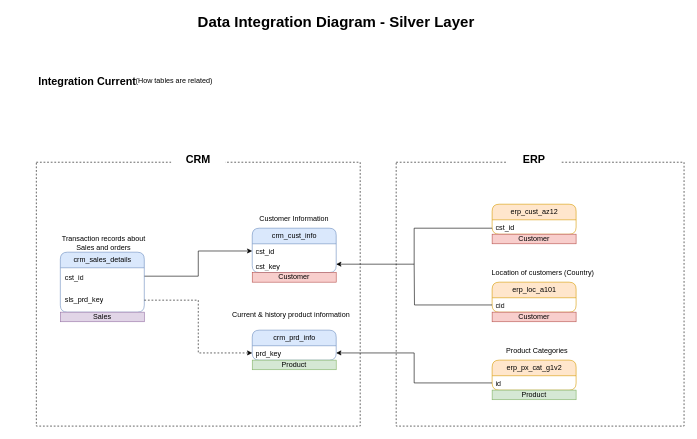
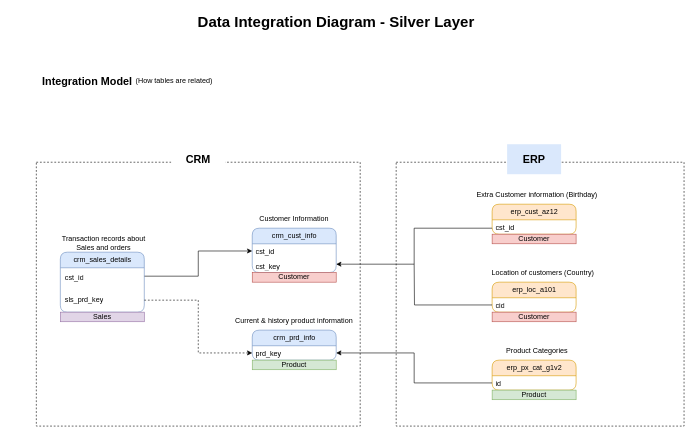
  <mxCell id="0" />
  <mxCell id="1" parent="0" />
  <mxCell id="2" style="edgeStyle=orthogonalEdgeStyle;rounded=0;orthogonalLoop=1;jettySize=auto;html=1;entryX=0;entryY=0.5;entryDx=0;entryDy=0;" edge="1" parent="1" target="7"><mxGeometry relative="1" as="geometry"><mxPoint x="410" y="460" as="targetPoint" /><mxPoint x="240" y="460" as="sourcePoint" /><Array as="points"><mxPoint x="330" y="460" /><mxPoint x="330" y="418" /></Array></mxGeometry></mxCell>
  <mxCell id="3" value="crm_sales_details" style="swimlane;fontStyle=0;childLayout=stackLayout;horizontal=1;startSize=26;fillColor=#dae8fc;horizontalStack=0;resizeParent=1;resizeParentMax=0;resizeLast=0;collapsible=1;marginBottom=0;html=1;rounded=1;strokeColor=#6c8ebf;" vertex="1" parent="1"><mxGeometry x="100" y="420" width="140" height="100" as="geometry"><mxRectangle x="160" y="240" width="110" height="30" as="alternateBounds" /></mxGeometry></mxCell>
  <mxCell id="4" value="cst_id" style="text;strokeColor=none;fillColor=none;align=left;verticalAlign=middle;spacingLeft=4;spacingRight=4;overflow=hidden;rotatable=0;points=[[0,0.5],[1,0.5]];portConstraint=eastwest;whiteSpace=wrap;html=1;perimeterSpacing=0;spacing=4;spacingTop=-1;spacingBottom=0;fontSize=12;horizontal=1;" vertex="1" parent="3"><mxGeometry y="26" width="140" height="34" as="geometry" /></mxCell>
  <mxCell id="5" value="sls_prd_key" style="text;strokeColor=none;fillColor=none;align=left;verticalAlign=middle;spacingLeft=4;spacingRight=4;overflow=hidden;rotatable=0;points=[[0,0.5],[1,0.5]];portConstraint=eastwest;whiteSpace=wrap;html=1;perimeterSpacing=0;spacing=4;spacingTop=-1;spacingBottom=0;fontSize=12;horizontal=1;" vertex="1" parent="3"><mxGeometry y="60" width="140" height="40" as="geometry" /></mxCell>
  <mxCell id="6" value="crm_cust_info" style="swimlane;fontStyle=0;childLayout=stackLayout;horizontal=1;startSize=26;fillColor=#dae8fc;horizontalStack=0;resizeParent=1;resizeParentMax=0;resizeLast=0;collapsible=1;marginBottom=0;html=1;rounded=1;strokeColor=#6c8ebf;" vertex="1" parent="1"><mxGeometry x="420" y="380" width="140" height="74" as="geometry"><mxRectangle x="160" y="240" width="110" height="30" as="alternateBounds" /></mxGeometry></mxCell>
  <mxCell id="7" value="cst_id" style="text;strokeColor=none;fillColor=none;align=left;verticalAlign=top;spacingLeft=4;spacingRight=4;overflow=hidden;rotatable=0;points=[[0,0.5],[1,0.5]];portConstraint=eastwest;whiteSpace=wrap;html=1;" vertex="1" parent="6"><mxGeometry y="26" width="140" height="24" as="geometry" /></mxCell>
  <mxCell id="8" value="cst_key" style="text;strokeColor=none;fillColor=none;align=left;verticalAlign=top;spacingLeft=4;spacingRight=4;overflow=hidden;rotatable=0;points=[[0,0.5],[1,0.5]];portConstraint=eastwest;whiteSpace=wrap;html=1;" vertex="1" parent="6"><mxGeometry y="50" width="140" height="24" as="geometry" /></mxCell>
  <mxCell id="9" value="crm_prd_info" style="swimlane;fontStyle=0;childLayout=stackLayout;horizontal=1;startSize=26;fillColor=#dae8fc;horizontalStack=0;resizeParent=1;resizeParentMax=0;resizeLast=0;collapsible=1;marginBottom=0;html=1;rounded=1;strokeColor=#6c8ebf;" vertex="1" parent="1"><mxGeometry x="420" y="550" width="140" height="50" as="geometry"><mxRectangle x="160" y="240" width="110" height="30" as="alternateBounds" /></mxGeometry></mxCell>
  <mxCell id="10" value="prd_key" style="text;strokeColor=none;fillColor=none;align=left;verticalAlign=top;spacingLeft=4;spacingRight=4;overflow=hidden;rotatable=0;points=[[0,0.5],[1,0.5]];portConstraint=eastwest;whiteSpace=wrap;html=1;" vertex="1" parent="9"><mxGeometry y="26" width="140" height="24" as="geometry" /></mxCell>
  <mxCell id="11" style="edgeStyle=orthogonalEdgeStyle;rounded=0;orthogonalLoop=1;jettySize=auto;html=1;exitX=1;exitY=0.5;exitDx=0;exitDy=0;dashed=1;" edge="1" parent="1" source="5" target="10"><mxGeometry relative="1" as="geometry"><Array as="points"><mxPoint x="330" y="500" /><mxPoint x="330" y="588" /></Array></mxGeometry></mxCell>
  <mxCell id="12" value="Transaction records about Sales and orders" style="text;html=1;align=center;verticalAlign=middle;whiteSpace=wrap;rounded=0;" vertex="1" parent="1"><mxGeometry x="100" y="400" width="145" height="10" as="geometry" /></mxCell>
  <mxCell id="13" value="Customer Information" style="text;html=1;align=center;verticalAlign=middle;whiteSpace=wrap;rounded=0;" vertex="1" parent="1"><mxGeometry x="420" y="350" width="140" height="30" as="geometry" /></mxCell>
- <mxCell id="14" value="Current &amp;amp; history product information" style="text;html=1;align=center;verticalAlign=middle;whiteSpace=wrap;rounded=0;" vertex="1" parent="1"><mxGeometry x="385" y="510" width="200" height="30" as="geometry" /></mxCell>
+ <mxCell id="14" value="Current &amp;amp; history product information" style="text;html=1;align=center;verticalAlign=middle;whiteSpace=wrap;rounded=0;" vertex="1" parent="1"><mxGeometry x="390" y="520" width="200" height="30" as="geometry" /></mxCell>
  <mxCell id="15" value="erp_cust_az12" style="swimlane;fontStyle=0;childLayout=stackLayout;horizontal=1;startSize=26;fillColor=#ffe6cc;horizontalStack=0;resizeParent=1;resizeParentMax=0;resizeLast=0;collapsible=1;marginBottom=0;html=1;rounded=1;strokeColor=#d79b00;" vertex="1" parent="1"><mxGeometry x="820" y="340" width="140" height="50" as="geometry"><mxRectangle x="160" y="240" width="110" height="30" as="alternateBounds" /></mxGeometry></mxCell>
  <mxCell id="16" value="cst_id" style="text;strokeColor=none;fillColor=none;align=left;verticalAlign=top;spacingLeft=4;spacingRight=4;overflow=hidden;rotatable=0;points=[[0,0.5],[1,0.5]];portConstraint=eastwest;whiteSpace=wrap;html=1;" vertex="1" parent="15"><mxGeometry y="26" width="140" height="24" as="geometry" /></mxCell>
+ <mxCell id="17" value="Extra Customer information (Birthday)" style="text;html=1;align=center;verticalAlign=middle;whiteSpace=wrap;rounded=0;" vertex="1" parent="1"><mxGeometry x="790" y="310" width="210" height="30" as="geometry" /></mxCell>
  <mxCell id="18" style="edgeStyle=orthogonalEdgeStyle;rounded=0;orthogonalLoop=1;jettySize=auto;html=1;entryX=1;entryY=0.5;entryDx=0;entryDy=0;" edge="1" parent="1"><mxGeometry relative="1" as="geometry"><mxPoint x="820" y="380" as="sourcePoint" /><mxPoint x="560" y="440" as="targetPoint" /><Array as="points"><mxPoint x="820" y="380" /><mxPoint x="690" y="380" /><mxPoint x="690" y="440" /></Array></mxGeometry></mxCell>
  <mxCell id="19" value="erp_loc_a101" style="swimlane;fontStyle=0;childLayout=stackLayout;horizontal=1;startSize=26;fillColor=#ffe6cc;horizontalStack=0;resizeParent=1;resizeParentMax=0;resizeLast=0;collapsible=1;marginBottom=0;html=1;rounded=1;strokeColor=#d79b00;" vertex="1" parent="1"><mxGeometry x="820" y="470" width="140" height="50" as="geometry"><mxRectangle x="160" y="240" width="110" height="30" as="alternateBounds" /></mxGeometry></mxCell>
  <mxCell id="20" style="edgeStyle=orthogonalEdgeStyle;rounded=0;orthogonalLoop=1;jettySize=auto;html=1;curved=0;endArrow=none;startFill=0;" edge="1" parent="19" source="21"><mxGeometry relative="1" as="geometry"><mxPoint x="-130" y="-30" as="targetPoint" /></mxGeometry></mxCell>
  <mxCell id="21" value="cid" style="text;strokeColor=none;fillColor=none;align=left;verticalAlign=top;spacingLeft=4;spacingRight=4;overflow=hidden;rotatable=0;points=[[0,0.5],[1,0.5]];portConstraint=eastwest;whiteSpace=wrap;html=1;" vertex="1" parent="19"><mxGeometry y="26" width="140" height="24" as="geometry" /></mxCell>
  <mxCell id="22" value="Location of customers (Country)" style="text;html=1;align=center;verticalAlign=middle;whiteSpace=wrap;rounded=0;" vertex="1" parent="1"><mxGeometry x="800" y="440" width="210" height="30" as="geometry" /></mxCell>
  <mxCell id="23" value="erp_px_cat_g1v2" style="swimlane;fontStyle=0;childLayout=stackLayout;horizontal=1;startSize=26;fillColor=#ffe6cc;horizontalStack=0;resizeParent=1;resizeParentMax=0;resizeLast=0;collapsible=1;marginBottom=0;html=1;rounded=1;strokeColor=#d79b00;" vertex="1" parent="1"><mxGeometry x="820" y="600" width="140" height="50" as="geometry"><mxRectangle x="160" y="240" width="110" height="30" as="alternateBounds" /></mxGeometry></mxCell>
  <mxCell id="24" value="id" style="text;strokeColor=none;fillColor=none;align=left;verticalAlign=top;spacingLeft=4;spacingRight=4;overflow=hidden;rotatable=0;points=[[0,0.5],[1,0.5]];portConstraint=eastwest;whiteSpace=wrap;html=1;" vertex="1" parent="23"><mxGeometry y="26" width="140" height="24" as="geometry" /></mxCell>
  <mxCell id="25" style="edgeStyle=orthogonalEdgeStyle;rounded=0;orthogonalLoop=1;jettySize=auto;html=1;entryX=1;entryY=0.5;entryDx=0;entryDy=0;" edge="1" parent="1" source="24" target="10"><mxGeometry relative="1" as="geometry"><Array as="points"><mxPoint x="690" y="638" /><mxPoint x="690" y="588" /></Array></mxGeometry></mxCell>
  <mxCell id="26" value="Product Categories" style="text;html=1;align=center;verticalAlign=middle;whiteSpace=wrap;rounded=0;" vertex="1" parent="1"><mxGeometry x="790" y="570" width="210" height="30" as="geometry" /></mxCell>
  <mxCell id="27" value="" style="rounded=0;whiteSpace=wrap;html=1;fillColor=none;dashed=1;" vertex="1" parent="1"><mxGeometry x="60" y="270" width="540" height="440" as="geometry" /></mxCell>
  <mxCell id="28" value="" style="rounded=0;whiteSpace=wrap;html=1;fillColor=none;dashed=1;" vertex="1" parent="1"><mxGeometry x="660" y="270" width="480" height="440" as="geometry" /></mxCell>
  <mxCell id="29" value="&lt;b&gt;CRM&lt;/b&gt;" style="rounded=0;whiteSpace=wrap;html=1;fontSize=18;strokeColor=none;" vertex="1" parent="1"><mxGeometry x="285" y="240" width="90" height="50" as="geometry" /></mxCell>
- <mxCell id="30" value="&lt;b&gt;ERP&lt;/b&gt;" style="rounded=0;whiteSpace=wrap;html=1;fontSize=18;strokeColor=none;" vertex="1" parent="1"><mxGeometry x="845" y="240" width="90" height="50" as="geometry" /></mxCell>
+ <mxCell id="30" value="&lt;b&gt;ERP&lt;/b&gt;" style="rounded=0;whiteSpace=wrap;html=1;fontSize=18;strokeColor=none;fillColor=#dae8fc;" vertex="1" parent="1"><mxGeometry x="845" y="240" width="90" height="50" as="geometry" /></mxCell>
  <mxCell id="31" value="&lt;span&gt;Data Integration Diagram - Silver Layer&lt;/span&gt;" style="text;html=1;align=center;verticalAlign=middle;whiteSpace=wrap;rounded=0;fontSize=25;fontStyle=1" vertex="1" parent="1"><mxGeometry x="320" y="20" width="480" height="30" as="geometry" /></mxCell>
- <mxCell id="32" value="&lt;b&gt;&lt;font style=&quot;font-size: 18px;&quot;&gt;Integration Current&lt;/font&gt;&lt;/b&gt;" style="text;html=1;align=center;verticalAlign=middle;whiteSpace=wrap;rounded=0;" vertex="1" parent="1"><mxGeometry x="20" y="100" width="250" height="70" as="geometry" /></mxCell>
+ <mxCell id="32" value="&lt;b&gt;&lt;font style=&quot;font-size: 18px;&quot;&gt;Integration Model&lt;/font&gt;&lt;/b&gt;" style="text;html=1;align=center;verticalAlign=middle;whiteSpace=wrap;rounded=0;" vertex="1" parent="1"><mxGeometry x="20" y="100" width="250" height="70" as="geometry" /></mxCell>
  <mxCell id="33" value="(How tables are related)" style="text;html=1;align=center;verticalAlign=middle;whiteSpace=wrap;rounded=0;" vertex="1" parent="1"><mxGeometry x="160" y="130" width="260" height="10" as="geometry" /></mxCell>
  <mxCell id="34" value="Customer" style="rounded=0;whiteSpace=wrap;html=1;fillColor=#f8cecc;strokeColor=#b85450;" vertex="1" parent="1"><mxGeometry x="420" y="454" width="140" height="16" as="geometry" /></mxCell>
  <mxCell id="35" value="Customer" style="rounded=0;whiteSpace=wrap;html=1;fillColor=#f8cecc;strokeColor=#b85450;" vertex="1" parent="1"><mxGeometry x="820" y="390" width="140" height="16" as="geometry" /></mxCell>
  <mxCell id="36" value="Customer" style="rounded=0;whiteSpace=wrap;html=1;fillColor=#f8cecc;strokeColor=#b85450;" vertex="1" parent="1"><mxGeometry x="820" y="520" width="140" height="16" as="geometry" /></mxCell>
  <mxCell id="37" value="Product" style="rounded=0;whiteSpace=wrap;html=1;fillColor=#d5e8d4;strokeColor=#82b366;" vertex="1" parent="1"><mxGeometry x="820" y="650" width="140" height="16" as="geometry" /></mxCell>
  <mxCell id="38" value="Product" style="rounded=0;whiteSpace=wrap;html=1;fillColor=#d5e8d4;strokeColor=#82b366;" vertex="1" parent="1"><mxGeometry x="420" y="600" width="140" height="16" as="geometry" /></mxCell>
  <mxCell id="39" value="Sales" style="rounded=0;whiteSpace=wrap;html=1;fillColor=#e1d5e7;strokeColor=#9673a6;" vertex="1" parent="1"><mxGeometry x="100" y="520" width="140" height="16" as="geometry" /></mxCell>
